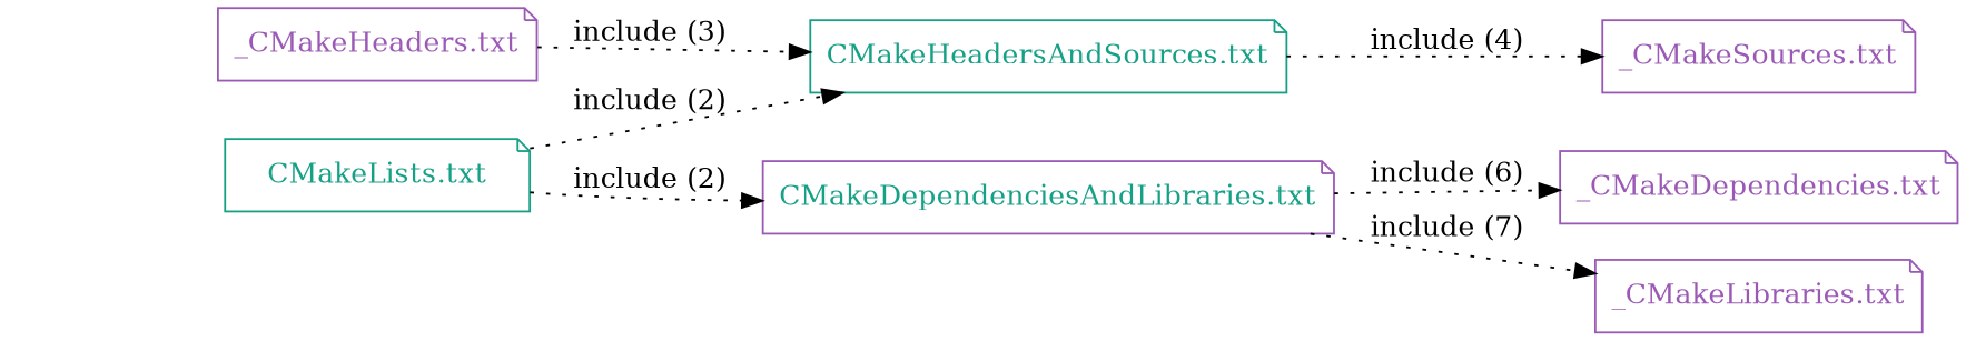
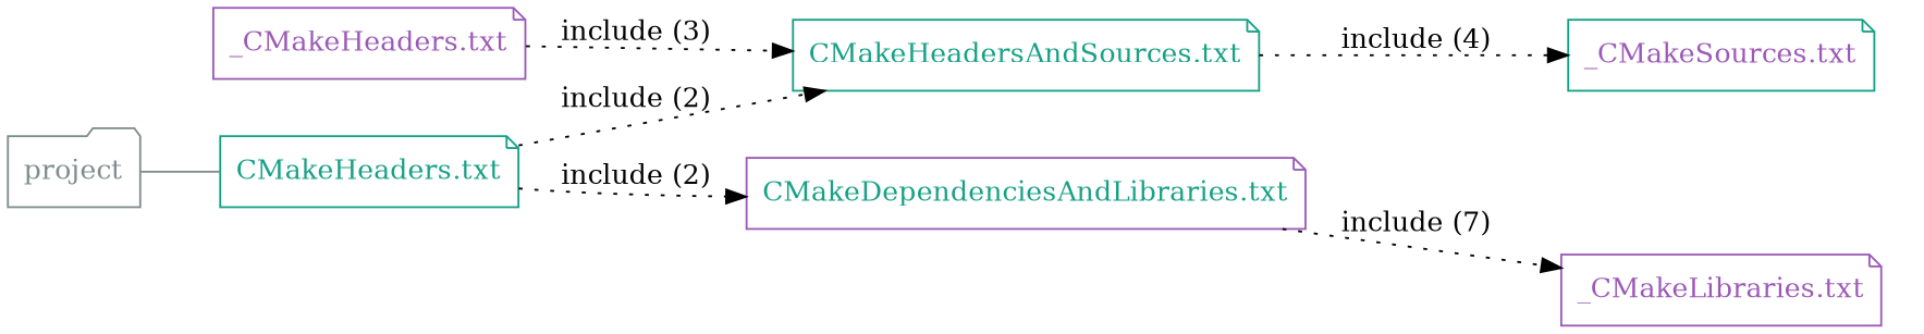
  digraph {
    rankdir=LR
    node [color="#9b59b6" fontcolor="#9b59b6" shape=note]
    edge [style=dotted]
-   "CMakeLists.txt" [color="#16a085" fontcolor="#16a085"]
+   "CMakeLists.txt" [color="#16a085" fontcolor="#16a085" label="CMakeHeaders.txt"]
    "CMakeHeadersAndSources.txt" [color="#16a085" fontcolor="#16a085"]
    "CMakeDependenciesAndLibraries.txt" [fontcolor="#16a085"]
-   "_CMakeSources.txt"
-   "_CMakeDependencies.txt"
+   "_CMakeSources.txt" [color="#16a085"]
    "_CMakeLibraries.txt"
+   project [color="#7f8c8d" fontcolor="#7f8c8d" shape=folder]
    "_CMakeHeaders.txt"
    subgraph sub_1 {
      rank=same
      "CMakeLists.txt"
    }
    "CMakeLists.txt" -> "CMakeHeadersAndSources.txt" [label="include (2)"]
    "CMakeLists.txt" -> "CMakeDependenciesAndLibraries.txt" [label="include (2)"]
    "CMakeHeadersAndSources.txt" -> "_CMakeSources.txt" [label="include (4)"]
-   "CMakeDependenciesAndLibraries.txt" -> "_CMakeDependencies.txt" [label="include (6)"]
    "CMakeDependenciesAndLibraries.txt" -> "_CMakeLibraries.txt" [label="include (7)"]
+   project -> "CMakeLists.txt" [arrowhead=none color="#7f8c8d" style=""]
    "_CMakeHeaders.txt" -> "CMakeHeadersAndSources.txt" [label="include (3)"]
  }
